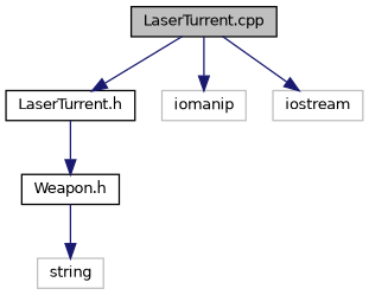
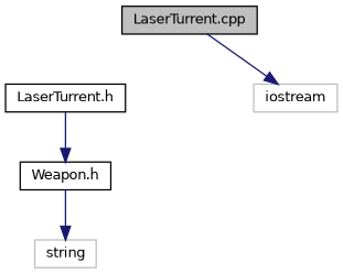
  digraph {
    node [color=black fillcolor=white fontname=Helvetica fontsize=10 shape=record style=filled]
    edge [color=midnightblue fontname=Helvetica fontsize=10 labelfontname=Helvetica labelfontsize=10 style=solid]
    n1 [fillcolor=grey75 fontcolor=black height=0.2 label="LaserTurrent.cpp" width=0.4]
    n2 [height=0.2 label="LaserTurrent.h" width=0.4]
-   n3 [color=grey75 height=0.2 label=iomanip width=0.4]
    n4 [color=grey75 height=0.2 label=iostream width=0.4]
    n5 [height=0.2 label="Weapon.h" width=0.4]
    n6 [color=grey75 height=0.2 label=string width=0.4]
-   n1 -> n2
-   n1 -> n3
    n1 -> n4
    n2 -> n5
    n5 -> n6
  }
